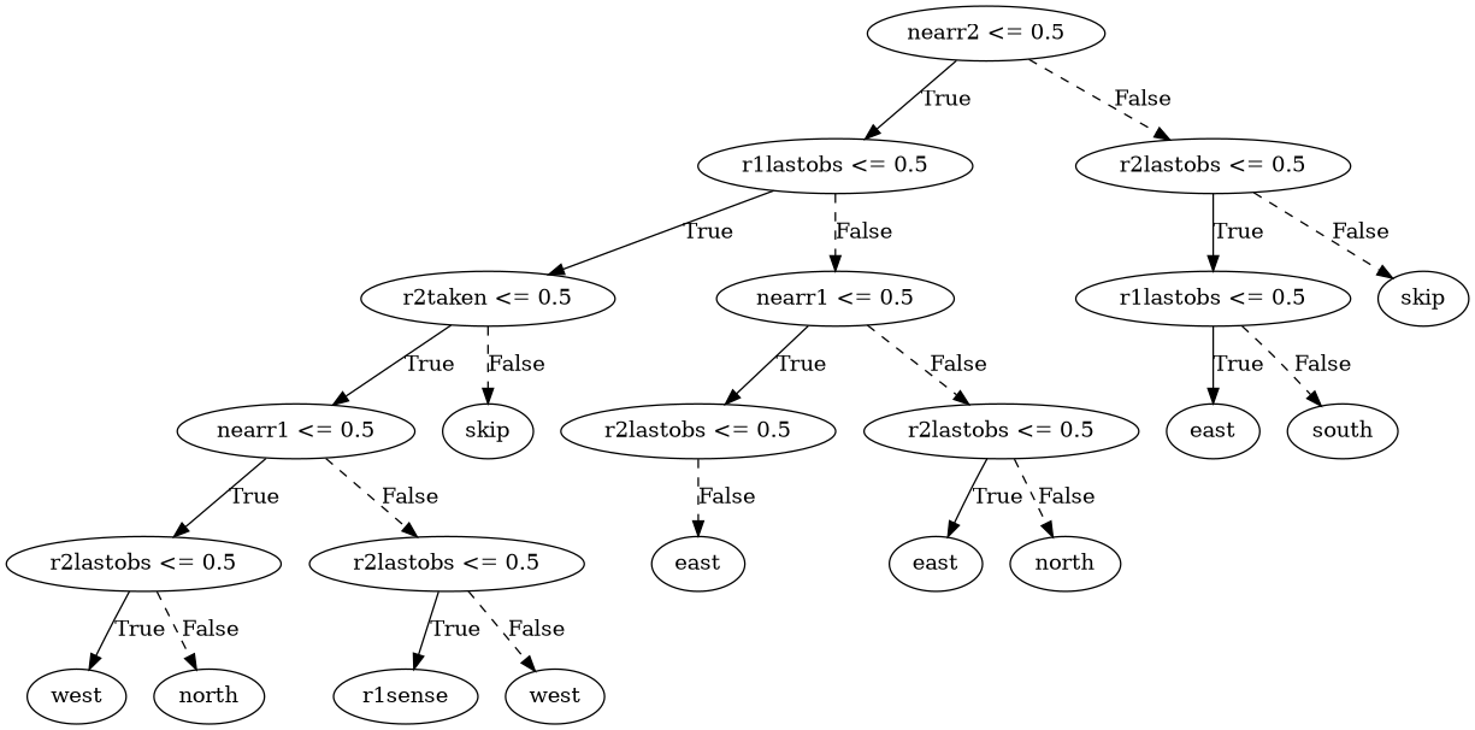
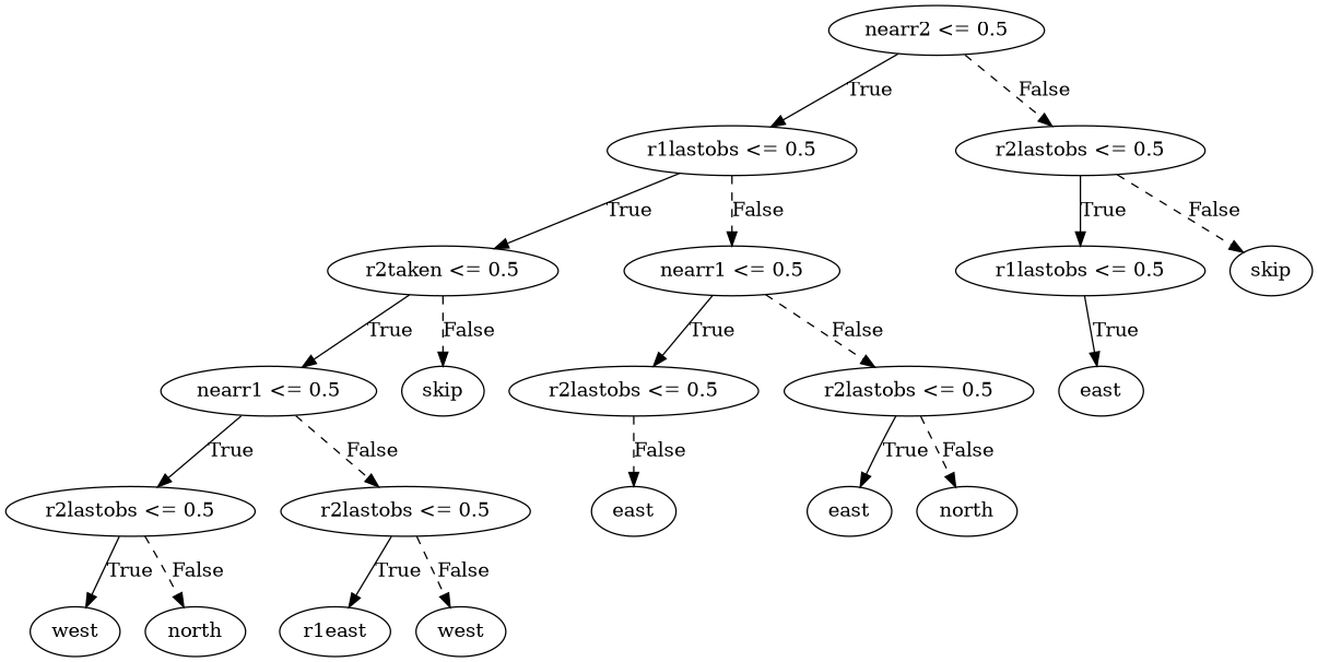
  digraph {
    edge [style=dashed]
    n1 [label="nearr2 <= 0.5"]
    n2 [label="r1lastobs <= 0.5"]
    n3 [label="r2lastobs <= 0.5"]
    n4 [label="r2taken <= 0.5"]
    n5 [label="nearr1 <= 0.5"]
    n6 [label="r1lastobs <= 0.5"]
    n7 [label=skip]
    n8 [label="nearr1 <= 0.5"]
    n9 [label=skip]
    n10 [label="r2lastobs <= 0.5"]
    n11 [label="r2lastobs <= 0.5"]
    n12 [label="r2lastobs <= 0.5"]
    n13 [label="r2lastobs <= 0.5"]
    n14 [label=west]
    n15 [label=north]
-   n16 [label=r1sense]
+   n16 [label=r1east]
    n17 [label=west]
    n18 [label=east]
    n19 [label=east]
    n20 [label=north]
    n21 [label=east]
-   n22 [label=south]
    n1 -> n2 [label=True style=""]
    n1 -> n3 [label=False]
    n2 -> n4 [label=True style=""]
    n2 -> n5 [label=False]
    n3 -> n6 [label=True style=""]
    n3 -> n7 [label=False]
    n4 -> n8 [label=True style=""]
    n4 -> n9 [label=False]
    n5 -> n10 [label=True style=""]
    n5 -> n11 [label=False]
    n6 -> n21 [label=True style=""]
-   n6 -> n22 [label=False]
    n8 -> n12 [label=True style=""]
    n8 -> n13 [label=False]
    n10 -> n18 [label=False]
    n11 -> n19 [label=True style=""]
    n11 -> n20 [label=False]
    n12 -> n14 [label=True style=""]
    n12 -> n15 [label=False]
    n13 -> n16 [label=True style=""]
    n13 -> n17 [label=False]
  }
